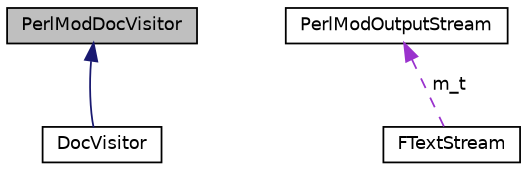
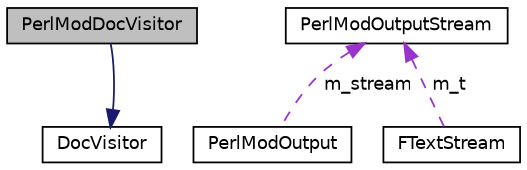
  digraph {
    node [color=black fillcolor=white fontname=Helvetica fontsize=10 shape=record style=filled]
    edge [color=darkorchid3 dir=back fontname=Helvetica fontsize=10 labelfontname=Helvetica labelfontsize=10 style=dashed]
    n1 [fillcolor=grey75 fontcolor=black height=0.2 label=PerlModDocVisitor width=0.4]
    n2 [height=0.2 label=DocVisitor width=0.4]
+   n3 [height=0.2 label=PerlModOutput width=0.4]
    n4 [height=0.2 label=PerlModOutputStream width=0.4]
    n5 [height=0.2 label=FTextStream width=0.4]
-   n1 -> n2 [color=midnightblue style=solid]
+   n2 -> n1 [color=midnightblue style=solid]
+   n4 -> n3 [label=" m_stream"]
    n4 -> n5 [label=" m_t"]
  }
